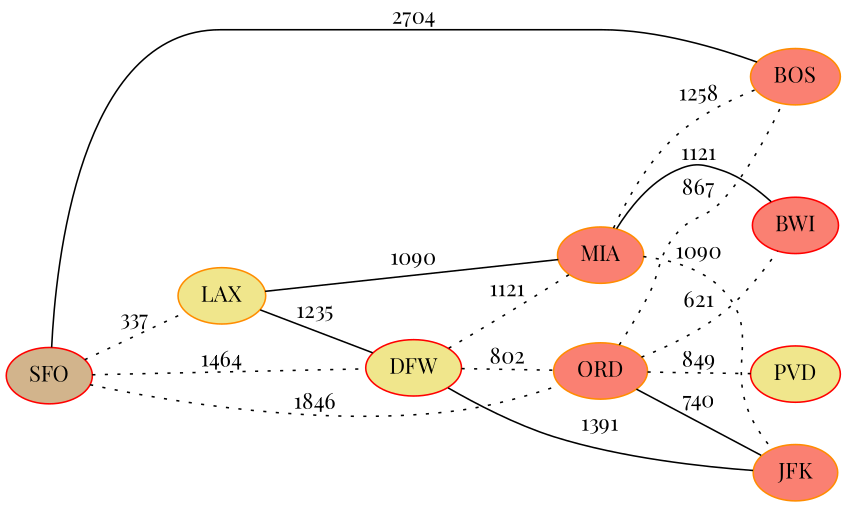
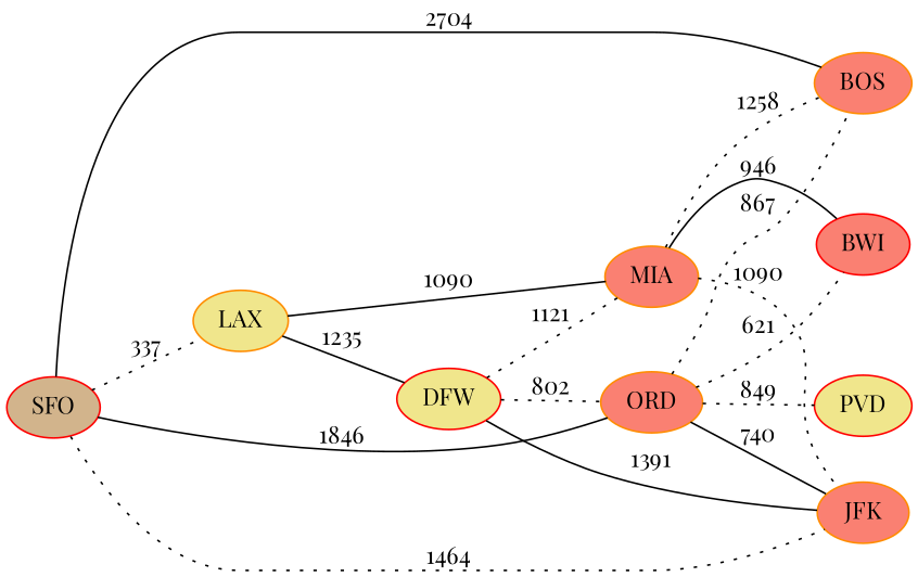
  graph {
    fontname="Playfair Display"
    rankdir=LR
    node [color=darkorange fillcolor=salmon fontname="Playfair Display" style=filled]
    edge [fontname="Playfair Display" style=dotted]
    SFO [color=red fillcolor=tan]
    ORD
    BOS
    LAX [fillcolor=khaki]
    DFW [color=red fillcolor=khaki]
    JFK
    BWI [color=red]
    PVD [color=red fillcolor=khaki]
    MIA
-   SFO -- ORD [label=1846]
+   SFO -- ORD [label=1846 style=solid]
    SFO -- BOS [label=2704 style=solid]
    SFO -- LAX [label=337]
-   SFO -- DFW [label=1464]
+   SFO -- JFK [label=1464]
    ORD -- BOS [label=867]
    ORD -- JFK [label=740 style=solid]
    ORD -- BWI [label=621]
    ORD -- PVD [label=849]
    LAX -- DFW [label=1235 style=solid]
    LAX -- MIA [label=1090 style=solid]
    DFW -- ORD [label=802]
    DFW -- JFK [label=1391 style=solid]
    DFW -- MIA [label=1121]
    MIA -- BOS [label=1258]
    MIA -- JFK [label=1090]
-   MIA -- BWI [label=1121 style=solid]
+   MIA -- BWI [label=946 style=solid]
  }
